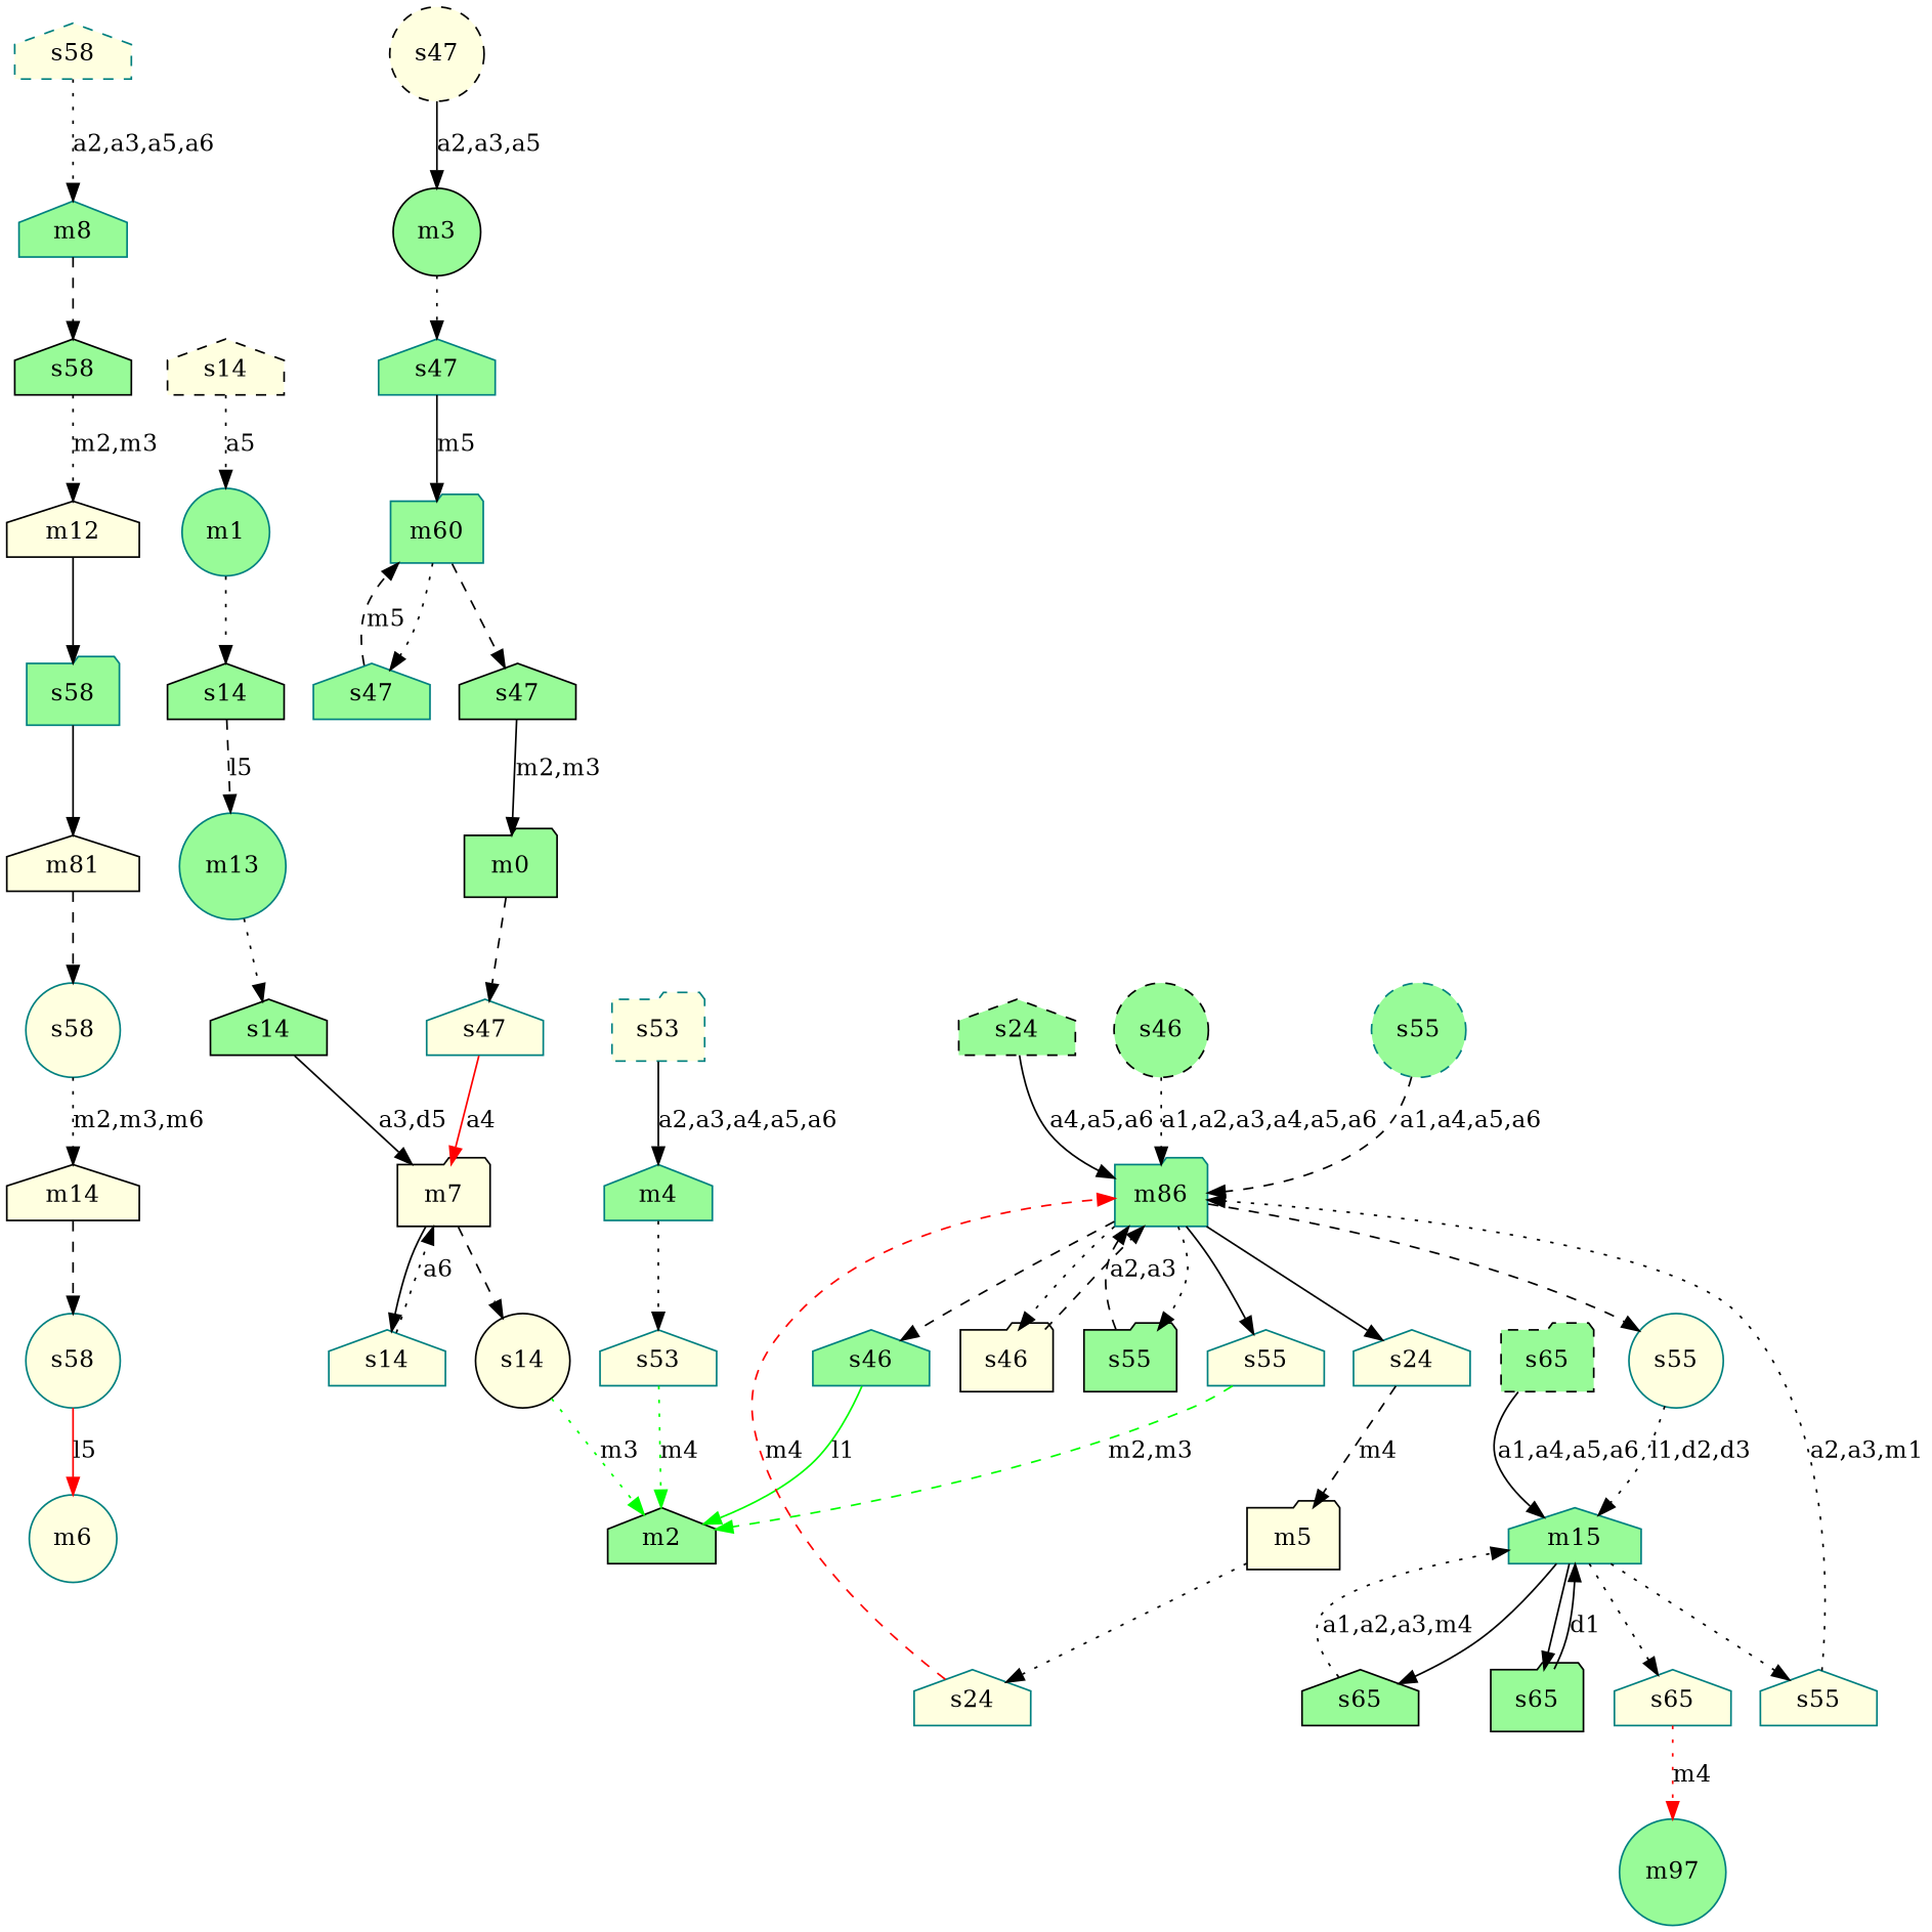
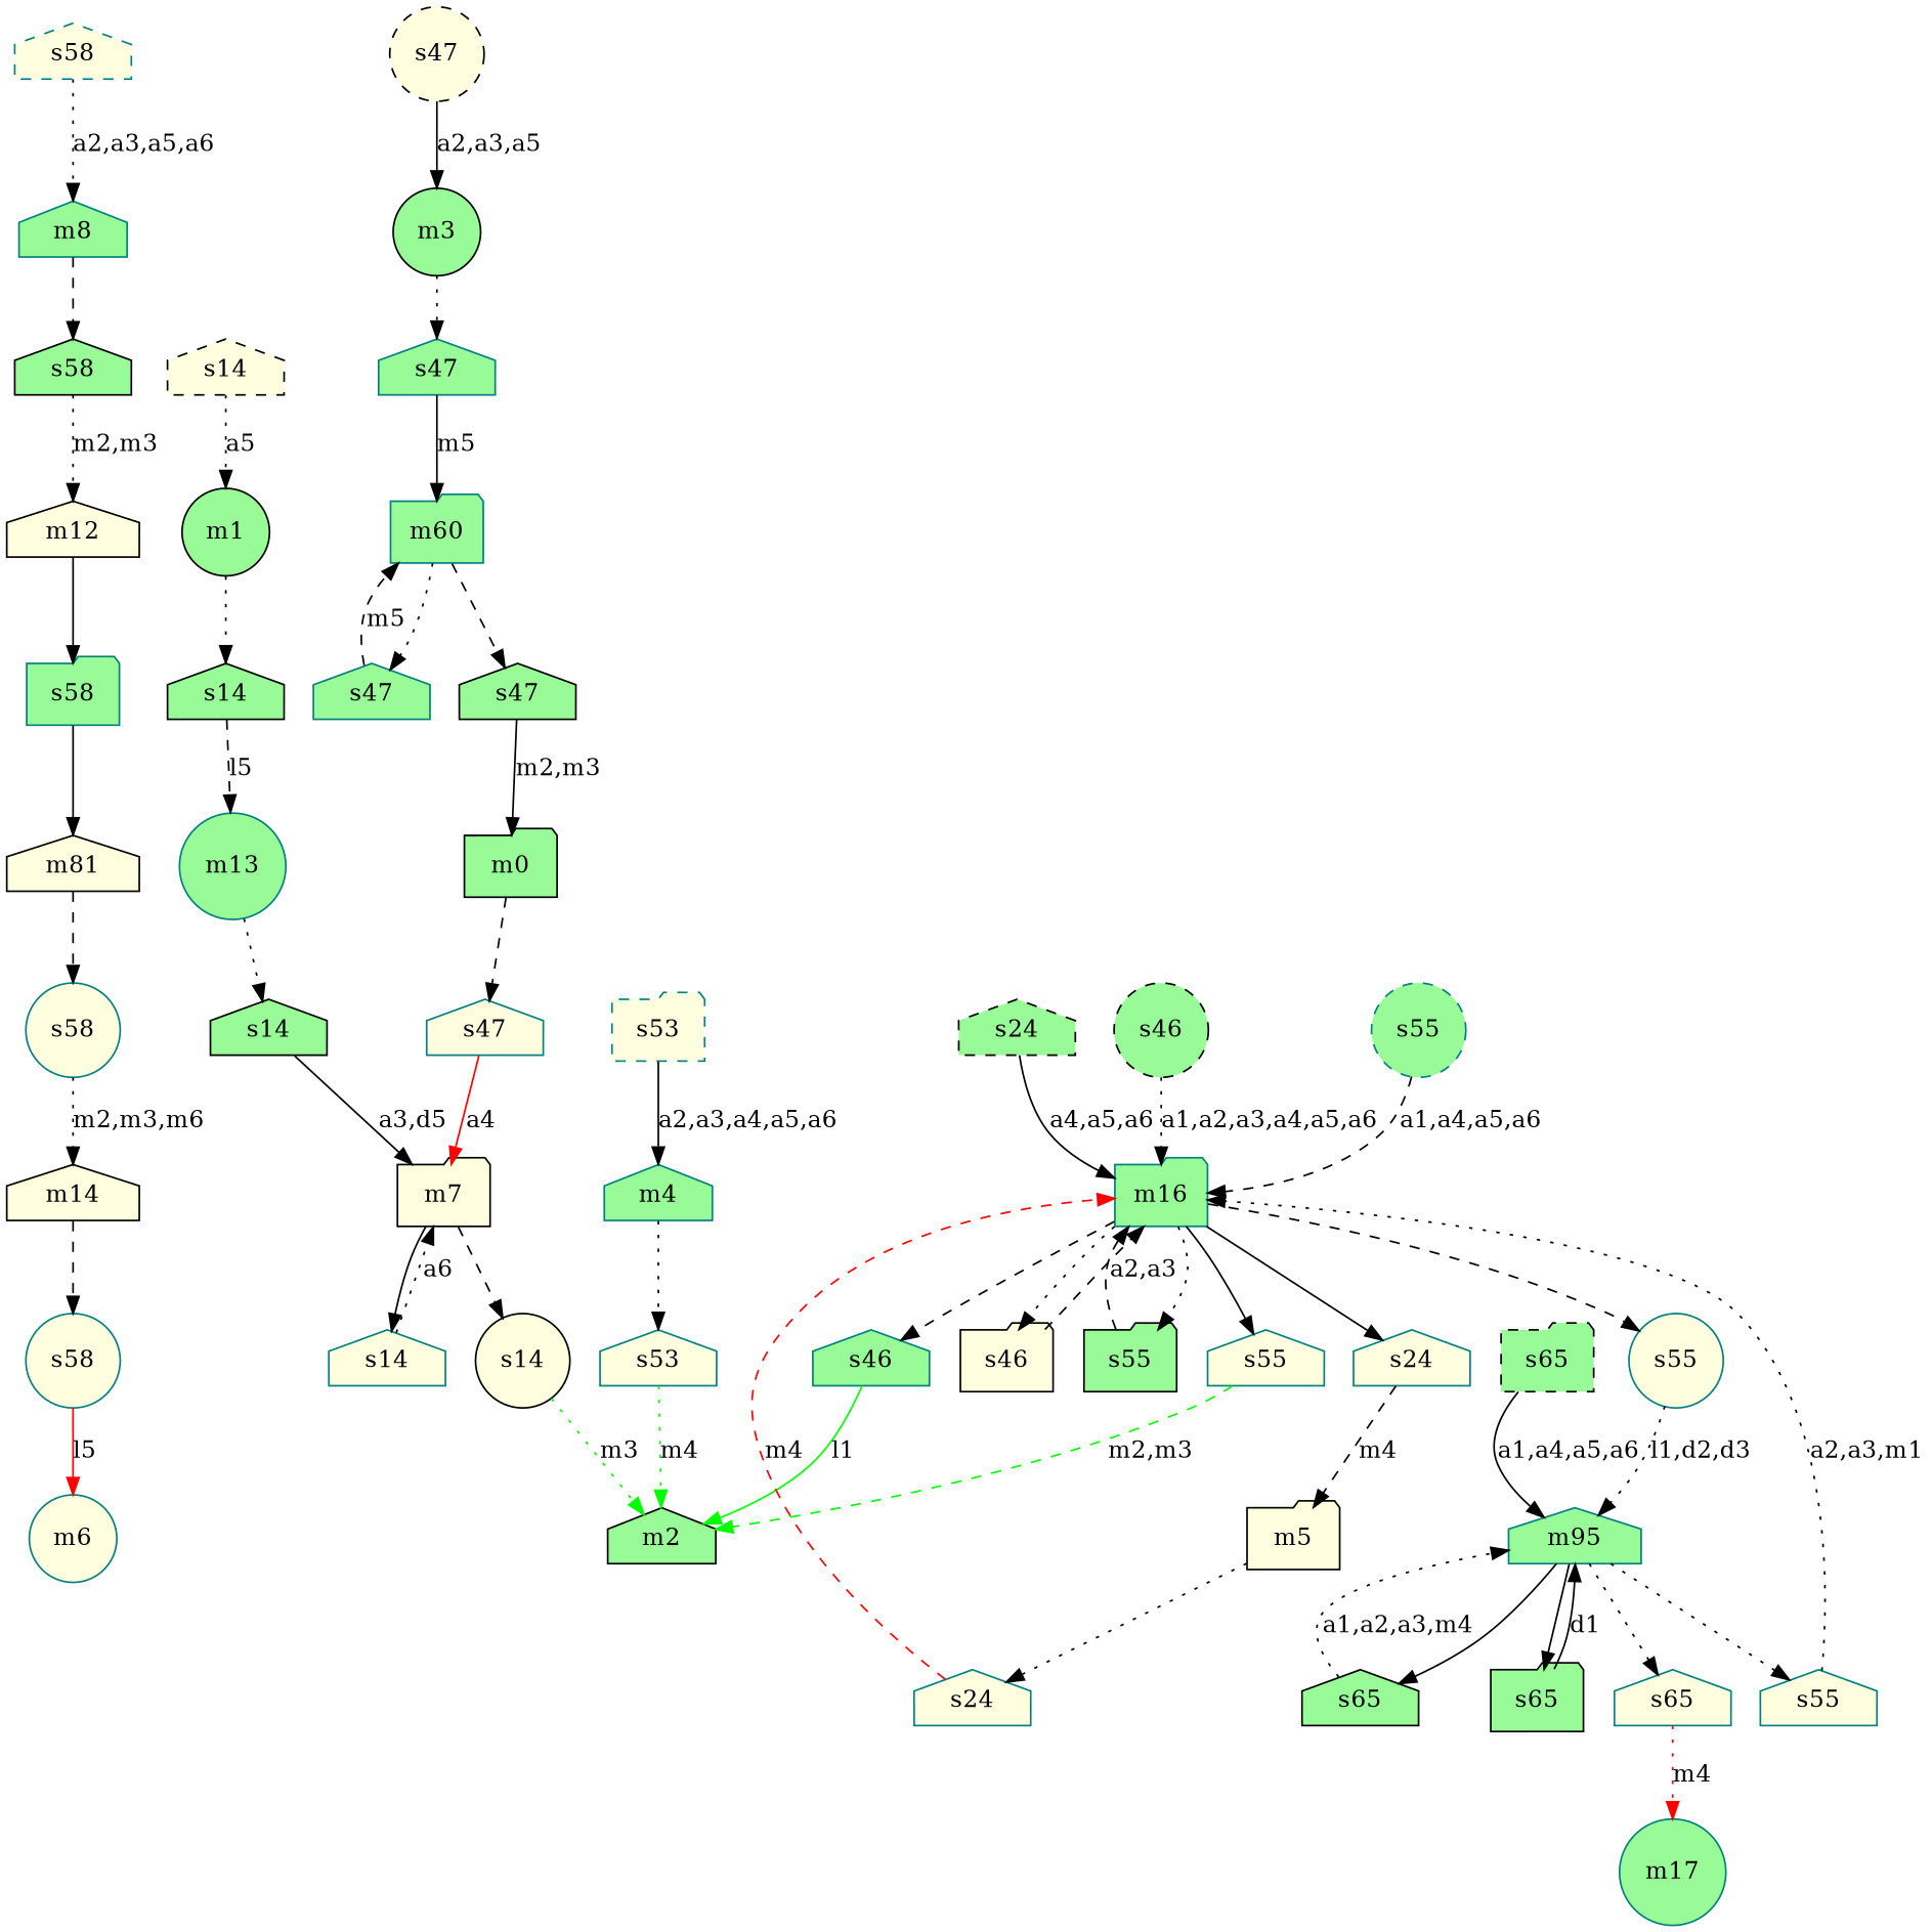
  digraph {
    node [color=teal fillcolor=palegreen shape=house style=filled]
    edge [style=dotted]
    m12 [color=black fillcolor=lightyellow]
    n2 [label=s58 shape=folder]
    n3 [color=black fillcolor=lightyellow label=m81]
    n4 [color=black label=s58]
    m8
    n6 [fillcolor=lightyellow label=s53]
    m4
    m2 [color=black]
-   m1 [shape=circle]
+   m1 [color=black shape=circle]
    n10 [color=black label=s14]
    m13 [shape=circle]
    m7 [color=black fillcolor=lightyellow shape=folder]
    n13 [fillcolor=lightyellow label=s14]
    n14 [color=black fillcolor=lightyellow label=s14 shape=circle]
    n15 [fillcolor=lightyellow label=s58 shape=circle]
    m14 [color=black fillcolor=lightyellow]
    m3 [color=black shape=circle]
    n18 [label=s47]
    n19 [label=m60 shape=folder]
    m0 [color=black shape=folder]
    n21 [fillcolor=lightyellow label=s47]
    n22 [fillcolor=lightyellow label=s55]
-   m15
+   m15 [label=m95]
    n24 [color=black label=s65 shape=folder]
    n25 [color=black label=s65]
    n26 [fillcolor=lightyellow label=s65]
-   m16 [shape=folder label=m86]
-   m17 [shape=circle label=m97]
+   m16 [shape=folder]
+   m17 [shape=circle]
    n29 [label=s47]
    n30 [color=black label=s47]
    n31 [fillcolor=lightyellow label=s24]
    n32 [color=black fillcolor=lightyellow label=s46 shape=folder]
    n33 [label=s46]
    n34 [color=black label=s55 shape=folder]
    n35 [fillcolor=lightyellow label=s55 shape=circle]
    n36 [fillcolor=lightyellow label=s55]
    m5 [color=black fillcolor=lightyellow shape=folder]
    n38 [fillcolor=lightyellow label=s24]
    m6 [fillcolor=lightyellow shape=circle]
    n40 [fillcolor=lightyellow label=s58 shape=circle]
    n41 [color=black label=s14]
    n42 [color=black fillcolor=lightyellow label=s14 style="dashed,filled"]
    n43 [color=black label=s24 style="dashed,filled"]
    n44 [color=black label=s46 shape=circle style="dashed,filled"]
    n45 [color=black fillcolor=lightyellow label=s47 shape=circle style="dashed,filled"]
    n46 [fillcolor=lightyellow label=s53 shape=folder style="dashed,filled"]
    n47 [label=s55 shape=circle style="dashed,filled"]
    n48 [fillcolor=lightyellow label=s58 style="dashed,filled"]
    n49 [color=black label=s65 shape=folder style="dashed,filled"]
    m12 -> n2 [style=solid]
    n2 -> n3 [style=solid]
    n3 -> n15 [style=dashed]
    n4 -> m12 [label="m2,m3"]
    m8 -> n4 [style=dashed]
    n6 -> m2 [color=green label=m4]
    m4 -> n6
    m1 -> n10
    n10 -> m13 [label=l5 style=dashed]
    m13 -> n41
    m7 -> n13 [style=solid]
    m7 -> n14 [style=dashed]
    n13 -> m7 [label=a6]
    n14 -> m2 [color=green label=m3]
    n15 -> m14 [label="m2,m3,m6"]
    m14 -> n40 [style=dashed]
    m3 -> n18
    n18 -> n19 [label=m5 style=solid]
    n19 -> n29
    n19 -> n30 [style=dashed]
    m0 -> n21 [style=dashed]
    n21 -> m7 [color=red label=a4 style=solid]
    n22 -> m16 [label="a2,a3,m1"]
    m15 -> n22
    m15 -> n24 [style=solid]
    m15 -> n25 [style=solid]
    m15 -> n26
    n24 -> m15 [label=d1 style=solid]
    n25 -> m15 [label="a1,a2,a3,m4"]
    n26 -> m17 [color=red label=m4]
    m16 -> n31 [style=solid]
    m16 -> n32
    m16 -> n33 [style=dashed]
    m16 -> n34
    m16 -> n35 [style=dashed]
    m16 -> n36 [style=solid]
    n29 -> n19 [label=m5 style=dashed]
    n30 -> m0 [label="m2,m3" style=solid]
    n31 -> m5 [label=m4 style=dashed]
    n32 -> m16 [style=dashed]
    n33 -> m2 [color=green label=l1 style=solid]
    n34 -> m16 [label="a2,a3" style=dashed]
    n35 -> m15 [label="l1,d2,d3"]
    n36 -> m2 [color=green label="m2,m3" style=dashed]
    m5 -> n38
    n38 -> m16 [color=red label=m4 style=dashed]
    n40 -> m6 [color=red label=l5 style=solid]
    n41 -> m7 [label="a3,d5" style=solid]
    n42 -> m1 [label=a5]
    n43 -> m16 [label="a4,a5,a6" style=solid]
    n44 -> m16 [label="a1,a2,a3,a4,a5,a6"]
    n45 -> m3 [label="a2,a3,a5" style=solid]
    n46 -> m4 [label="a2,a3,a4,a5,a6" style=solid]
    n47 -> m16 [label="a1,a4,a5,a6" style=dashed]
    n48 -> m8 [label="a2,a3,a5,a6"]
    n49 -> m15 [label="a1,a4,a5,a6" style=solid]
  }
